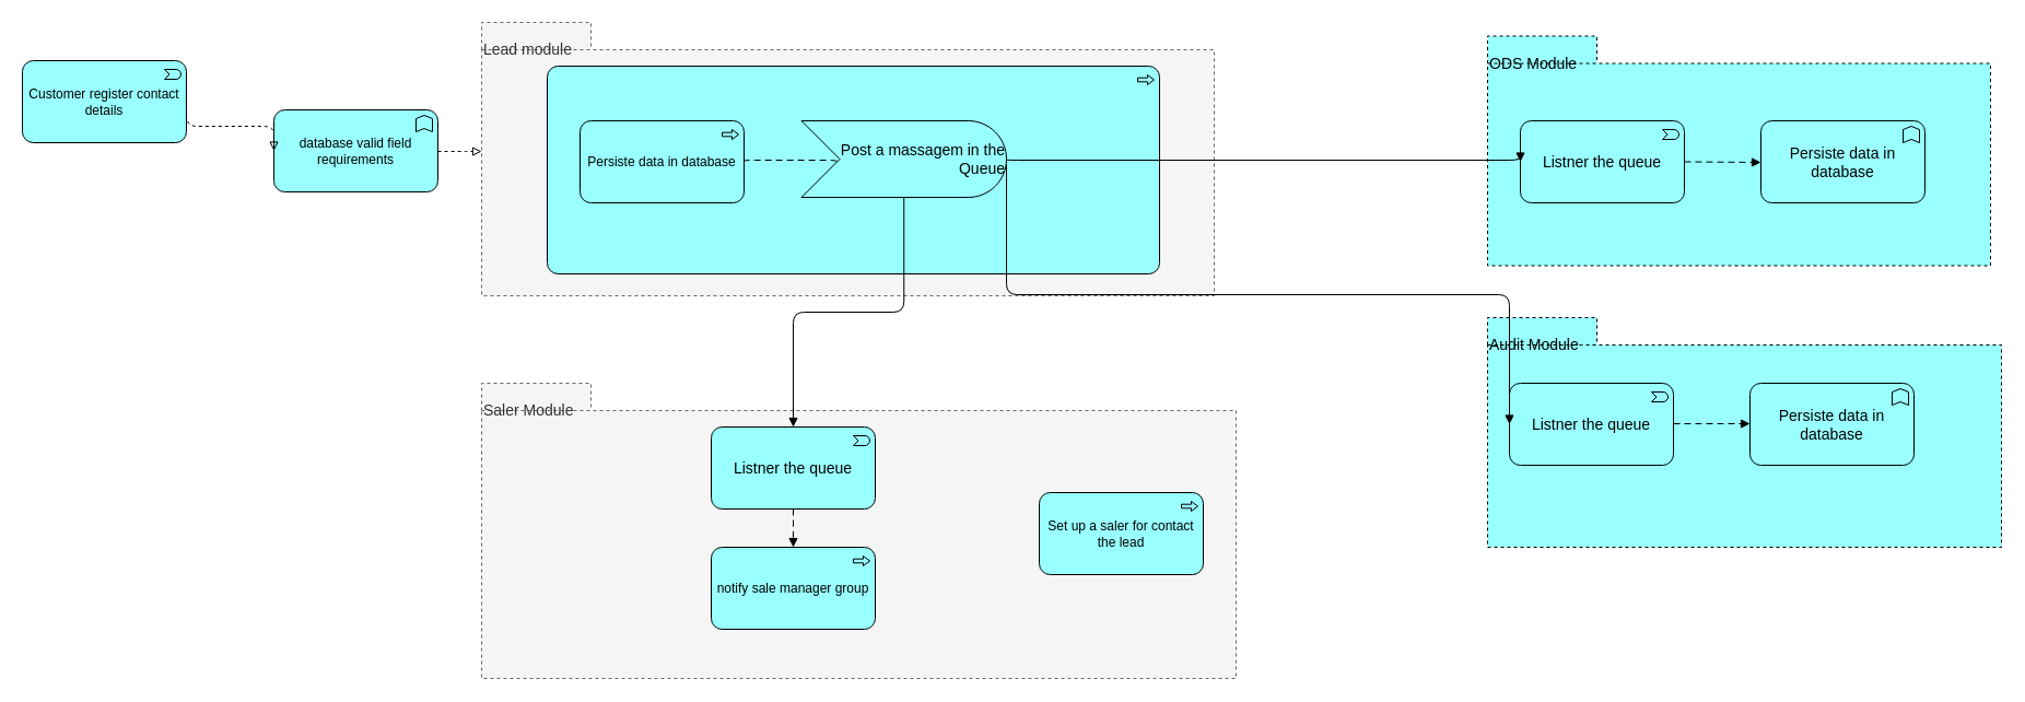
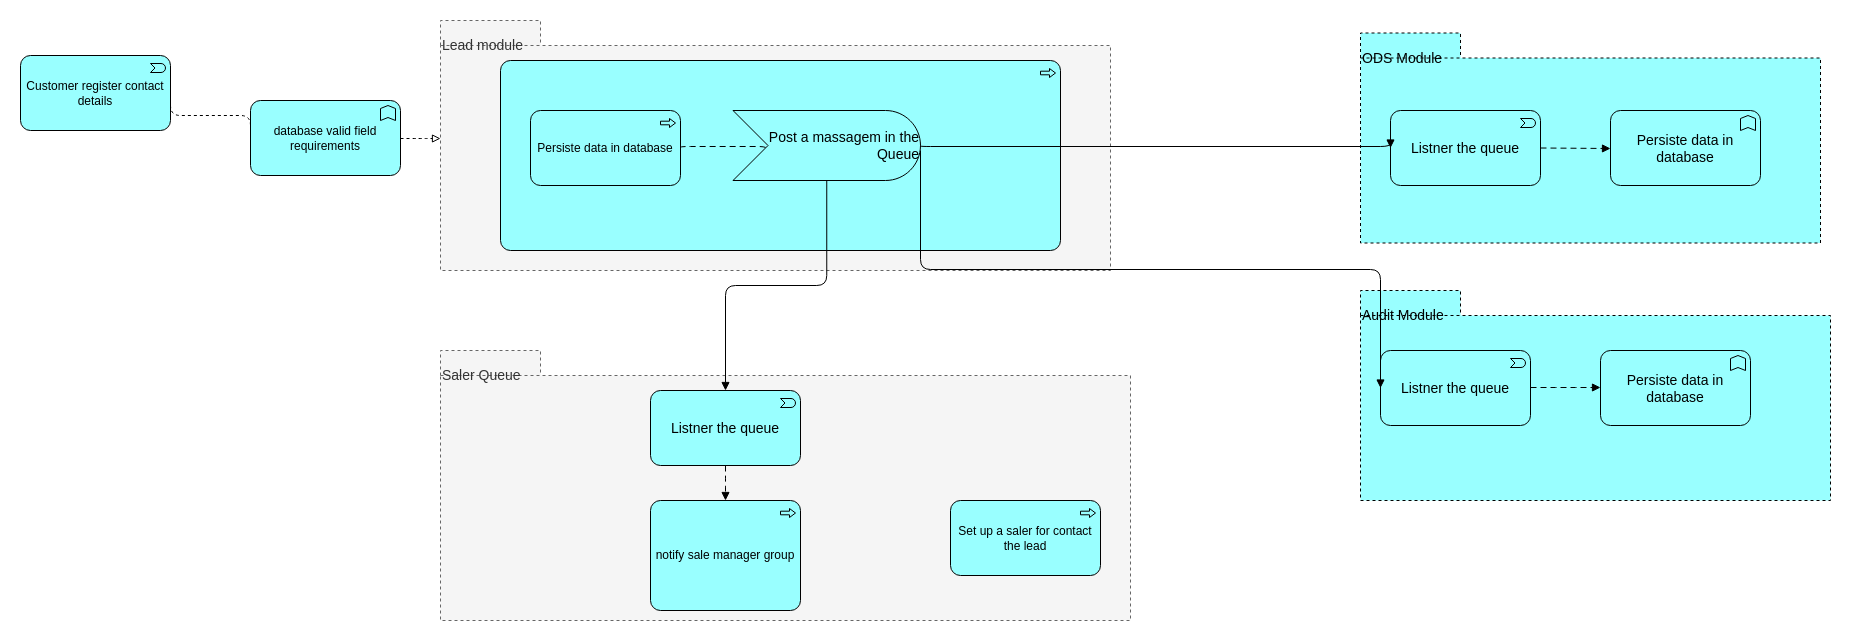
  <mxCell id="0" />
  <mxCell id="1" parent="0" />
  <mxCell id="2" value="Customer register contact details" style="html=1;outlineConnect=0;whiteSpace=wrap;fillColor=#99ffff;shape=mxgraph.archimate3.application;appType=event;archiType=rounded" vertex="1" parent="1"><mxGeometry x="20" y="55" width="150" height="75" as="geometry" /></mxCell>
  <mxCell id="3" value="database valid field requirements" style="html=1;outlineConnect=0;whiteSpace=wrap;fillColor=#99ffff;shape=mxgraph.archimate3.application;appType=func;archiType=rounded;" vertex="1" parent="1"><mxGeometry x="250" y="100" width="150" height="75" as="geometry" /></mxCell>
- <mxCell id="4" value="" style="edgeStyle=elbowEdgeStyle;html=1;endArrow=block;elbow=vertical;endFill=0;dashed=1;exitX=1;exitY=0.5;exitDx=0;exitDy=0;exitPerimeter=0;entryX=0;entryY=0.5;entryDx=0;entryDy=0;entryPerimeter=0;" edge="1" parent="1" source="2" target="3"><mxGeometry width="160" relative="1" as="geometry"><mxPoint x="150" y="240" as="sourcePoint" /><mxPoint x="310" y="240" as="targetPoint" /></mxGeometry></mxCell>
+ <mxCell id="4" value="" style="edgeStyle=elbowEdgeStyle;html=1;endArrow=none;elbow=vertical;endFill=0;dashed=1;exitX=1;exitY=0.5;exitDx=0;exitDy=0;exitPerimeter=0;entryX=0;entryY=0.5;entryDx=0;entryDy=0;entryPerimeter=0;" edge="1" parent="1" source="2" target="3"><mxGeometry width="160" relative="1" as="geometry"><mxPoint x="150" y="240" as="sourcePoint" /><mxPoint x="310" y="240" as="targetPoint" /></mxGeometry></mxCell>
  <mxCell id="5" value="Lead module" style="shape=folder;spacingTop=10;tabWidth=100;tabHeight=25;tabPosition=left;html=1;dashed=1;align=left;verticalAlign=top;fontSize=14;fillColor=#f5f5f5;strokeColor=#666666;fontColor=#333333;" vertex="1" parent="1"><mxGeometry x="440" width="670" height="250" as="geometry" y="20" /></mxCell>
  <mxCell id="6" value="" style="html=1;outlineConnect=0;whiteSpace=wrap;fillColor=#99ffff;shape=mxgraph.archimate3.application;appType=proc;archiType=rounded;" vertex="1" parent="1"><mxGeometry x="500" y="60" width="560" height="190" as="geometry" /></mxCell>
  <mxCell id="7" value="Persiste data in database" style="html=1;outlineConnect=0;whiteSpace=wrap;fillColor=#99ffff;shape=mxgraph.archimate3.application;appType=proc;archiType=rounded;" vertex="1" parent="1"><mxGeometry x="530" y="110" width="150" height="75" as="geometry" /></mxCell>
- <mxCell id="8" value="Saler Module" style="shape=folder;spacingTop=10;tabWidth=100;tabHeight=25;tabPosition=left;html=1;dashed=1;fillColor=#f5f5f5;align=left;verticalAlign=top;fontStyle=0;fontSize=14;strokeColor=#666666;fontColor=#333333;" vertex="1" parent="1"><mxGeometry x="440" y="350" width="690" height="270" as="geometry" /></mxCell>
+ <mxCell id="8" value="Saler Queue" style="shape=folder;spacingTop=10;tabWidth=100;tabHeight=25;tabPosition=left;html=1;dashed=1;fillColor=#f5f5f5;align=left;verticalAlign=top;fontStyle=0;fontSize=14;strokeColor=#666666;fontColor=#333333;" vertex="1" parent="1"><mxGeometry x="440" y="350" width="690" height="270" as="geometry" /></mxCell>
  <mxCell id="9" value="" style="edgeStyle=elbowEdgeStyle;html=1;endArrow=block;dashed=0;elbow=vertical;endFill=1;fontSize=14;entryX=0.5;entryY=0;entryDx=0;entryDy=0;entryPerimeter=0;" edge="1" parent="1" source="12" target="25"><mxGeometry width="160" relative="1" as="geometry"><mxPoint x="670" y="320" as="sourcePoint" /><mxPoint x="830" y="320" as="targetPoint" /></mxGeometry></mxCell>
  <mxCell id="10" value="" style="edgeStyle=elbowEdgeStyle;html=1;endArrow=block;elbow=vertical;endFill=0;dashed=1;fontSize=14;exitX=1;exitY=0.5;exitDx=0;exitDy=0;exitPerimeter=0;" edge="1" parent="1" target="5"><mxGeometry width="160" relative="1" as="geometry"><mxPoint x="400" y="138" as="sourcePoint" /><mxPoint x="390" y="200" as="targetPoint" /></mxGeometry></mxCell>
  <mxCell id="11" value="" style="edgeStyle=elbowEdgeStyle;html=1;endArrow=block;dashed=1;elbow=vertical;endFill=1;dashPattern=6 4;fontSize=14;exitX=1;exitY=0.5;exitDx=0;exitDy=0;exitPerimeter=0;entryX=0;entryY=0;entryDx=35;entryDy=35;entryPerimeter=0;" edge="1" parent="1" source="7" target="12"><mxGeometry width="160" relative="1" as="geometry"><mxPoint x="470" y="300" as="sourcePoint" /><mxPoint x="720" y="148" as="targetPoint" /></mxGeometry></mxCell>
  <mxCell id="12" value="Post a massagem in the Queue" style="html=1;outlineConnect=0;whiteSpace=wrap;fillColor=#99ffff;shape=mxgraph.archimate3.event;fontSize=14;align=right;" vertex="1" parent="1"><mxGeometry x="732.5" y="110" width="187.5" height="70" as="geometry" /></mxCell>
- <mxCell id="13" value="notify sale manager group" style="html=1;outlineConnect=0;whiteSpace=wrap;fillColor=#99FFFF;shape=mxgraph.archimate3.application;appType=proc;archiType=rounded;" vertex="1" parent="1"><mxGeometry x="650" y="500" width="150" height="75" as="geometry" /></mxCell>
- <mxCell id="14" value="Set up a saler for contact the lead" style="html=1;outlineConnect=0;whiteSpace=wrap;fillColor=#99FFFF;shape=mxgraph.archimate3.application;appType=proc;archiType=rounded;" vertex="1" parent="1"><mxGeometry x="950" y="450" width="150" height="75" as="geometry" /></mxCell>
+ <mxCell id="13" value="notify sale manager group" style="html=1;outlineConnect=0;whiteSpace=wrap;fillColor=#99FFFF;shape=mxgraph.archimate3.application;appType=proc;archiType=rounded;" vertex="1" parent="1"><mxGeometry x="650" y="500" width="150" height="110" as="geometry" /></mxCell>
+ <mxCell id="14" value="Set up a saler for contact the lead" style="html=1;outlineConnect=0;whiteSpace=wrap;fillColor=#99FFFF;shape=mxgraph.archimate3.application;appType=proc;archiType=rounded;" vertex="1" parent="1"><mxGeometry x="950" y="500" width="150" height="75" as="geometry" /></mxCell>
  <mxCell id="15" value="ODS Module" style="shape=folder;spacingTop=10;tabWidth=100;tabHeight=25;tabPosition=left;html=1;dashed=1;fillColor=#99FFFF;fontSize=14;align=left;verticalAlign=top;" vertex="1" parent="1"><mxGeometry x="1360" y="32.5" width="460" height="210" as="geometry" /></mxCell>
  <mxCell id="16" value="Audit Module" style="shape=folder;spacingTop=10;tabWidth=100;tabHeight=25;tabPosition=left;html=1;dashed=1;fillColor=#99FFFF;fontSize=14;align=left;verticalAlign=top;" vertex="1" parent="1"><mxGeometry x="1360" y="290" width="470" height="210" as="geometry" /></mxCell>
  <mxCell id="17" value="Persiste data in database" style="html=1;outlineConnect=0;whiteSpace=wrap;fillColor=#99ffff;shape=mxgraph.archimate3.application;appType=func;archiType=rounded;fontSize=14;align=center;" vertex="1" parent="1"><mxGeometry x="1600" y="350" width="150" height="75" as="geometry" /></mxCell>
  <mxCell id="18" value="&lt;span style=&quot;white-space: normal&quot;&gt;Listner the queue&lt;/span&gt;" style="html=1;outlineConnect=0;whiteSpace=wrap;fillColor=#99ffff;shape=mxgraph.archimate3.application;appType=event;archiType=rounded;fontSize=14;align=center;" vertex="1" parent="1"><mxGeometry x="1380" y="350" width="150" height="75" as="geometry" /></mxCell>
  <mxCell id="19" value="Persiste data in database" style="html=1;outlineConnect=0;whiteSpace=wrap;fillColor=#99ffff;shape=mxgraph.archimate3.application;appType=func;archiType=rounded;fontSize=14;align=center;" vertex="1" parent="1"><mxGeometry x="1610" y="110" width="150" height="75" as="geometry" /></mxCell>
  <mxCell id="20" value="&lt;span style=&quot;white-space: normal&quot;&gt;Listner the queue&lt;/span&gt;" style="html=1;outlineConnect=0;whiteSpace=wrap;fillColor=#99ffff;shape=mxgraph.archimate3.application;appType=event;archiType=rounded;fontSize=14;align=center;" vertex="1" parent="1"><mxGeometry x="1390" y="110" width="150" height="75" as="geometry" /></mxCell>
  <mxCell id="21" value="" style="edgeStyle=elbowEdgeStyle;html=1;endArrow=block;dashed=1;elbow=vertical;endFill=1;dashPattern=6 4;fontSize=14;exitX=1;exitY=0.5;exitDx=0;exitDy=0;exitPerimeter=0;entryX=0;entryY=0.5;entryDx=0;entryDy=0;entryPerimeter=0;" edge="1" parent="1" source="20" target="19"><mxGeometry width="160" relative="1" as="geometry"><mxPoint x="1520" y="200" as="sourcePoint" /><mxPoint x="1680" y="200" as="targetPoint" /></mxGeometry></mxCell>
  <mxCell id="22" value="" style="edgeStyle=elbowEdgeStyle;html=1;endArrow=block;dashed=1;elbow=vertical;endFill=1;dashPattern=6 4;fontSize=14;exitX=1;exitY=0.5;exitDx=0;exitDy=0;exitPerimeter=0;entryX=0;entryY=0.5;entryDx=0;entryDy=0;entryPerimeter=0;" edge="1" parent="1"><mxGeometry width="160" relative="1" as="geometry"><mxPoint x="1530" y="387" as="sourcePoint" /><mxPoint x="1600" y="387" as="targetPoint" /></mxGeometry></mxCell>
  <mxCell id="23" value="" style="edgeStyle=elbowEdgeStyle;html=1;endArrow=block;dashed=0;elbow=vertical;endFill=1;fontSize=14;exitX=1;exitY=0.5;exitDx=0;exitDy=0;exitPerimeter=0;entryX=0;entryY=0.5;entryDx=0;entryDy=0;entryPerimeter=0;" edge="1" parent="1" source="12" target="20"><mxGeometry width="160" relative="1" as="geometry"><mxPoint x="1210" y="260" as="sourcePoint" /><mxPoint x="1370" y="260" as="targetPoint" /></mxGeometry></mxCell>
  <mxCell id="24" value="" style="edgeStyle=elbowEdgeStyle;html=1;endArrow=block;dashed=0;elbow=vertical;endFill=1;fontSize=14;entryX=0;entryY=0.5;entryDx=0;entryDy=0;entryPerimeter=0;" edge="1" parent="1" target="18"><mxGeometry width="160" relative="1" as="geometry"><mxPoint x="920" y="150" as="sourcePoint" /><mxPoint x="1340" y="400" as="targetPoint" /></mxGeometry></mxCell>
  <mxCell id="25" value="&lt;span style=&quot;white-space: normal&quot;&gt;Listner the queue&lt;/span&gt;" style="html=1;outlineConnect=0;whiteSpace=wrap;fillColor=#99ffff;shape=mxgraph.archimate3.application;appType=event;archiType=rounded;fontSize=14;align=center;" vertex="1" parent="1"><mxGeometry x="650" y="390" width="150" height="75" as="geometry" /></mxCell>
  <mxCell id="26" value="" style="edgeStyle=elbowEdgeStyle;html=1;endArrow=block;dashed=1;elbow=vertical;endFill=1;dashPattern=6 4;fontSize=14;exitX=0.5;exitY=1;exitDx=0;exitDy=0;exitPerimeter=0;entryX=0.5;entryY=0;entryDx=0;entryDy=0;entryPerimeter=0;" edge="1" parent="1" source="25" target="13"><mxGeometry width="160" relative="1" as="geometry"><mxPoint x="480" y="484.5" as="sourcePoint" /><mxPoint x="640" y="484.5" as="targetPoint" /></mxGeometry></mxCell>
